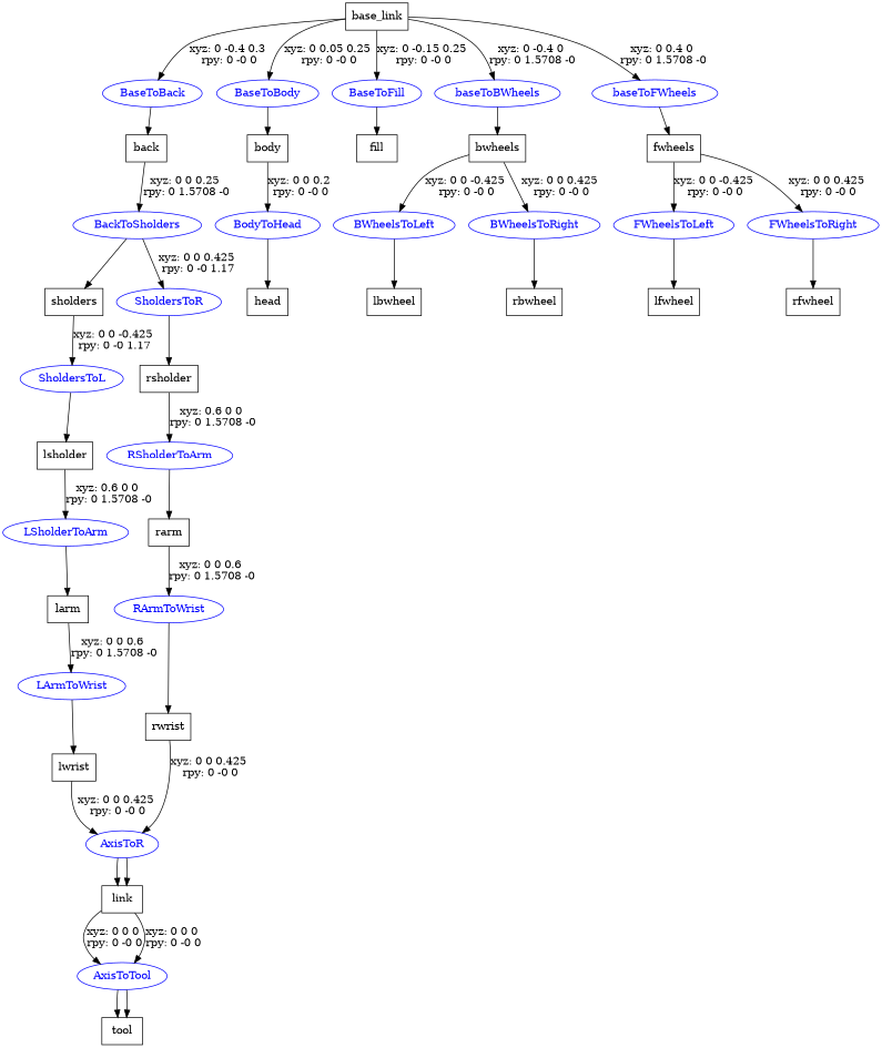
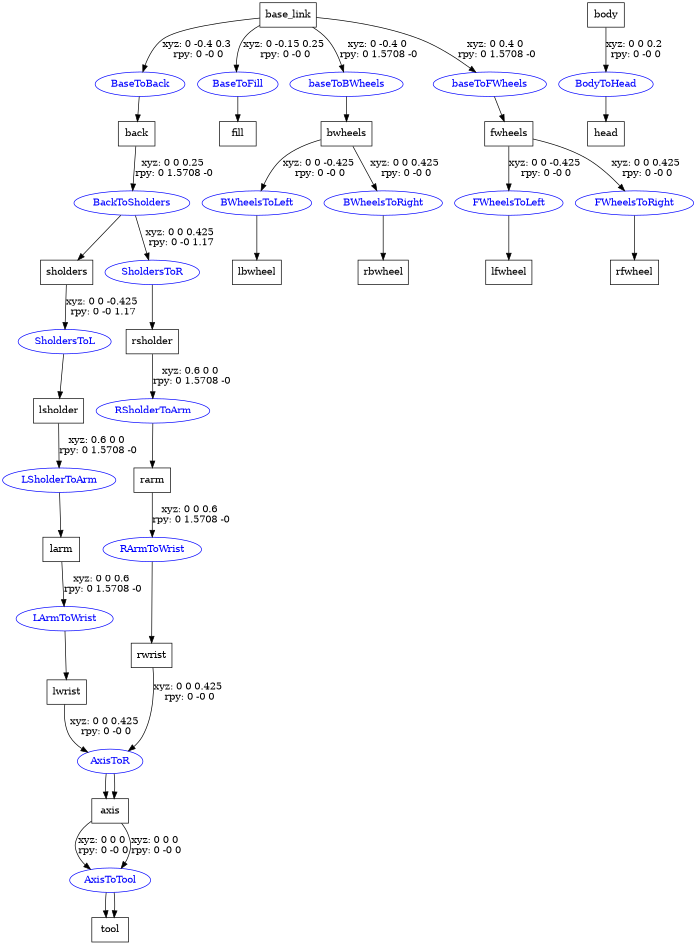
  digraph {
    node [shape=box]
    n1 [label=base_link]
    BaseToBack [color=blue fontcolor=blue shape=ellipse]
-   BaseToBody [color=blue fontcolor=blue shape=ellipse]
    BaseToFill [color=blue fontcolor=blue shape=ellipse]
    baseToBWheels [color=blue fontcolor=blue shape=ellipse]
    baseToFWheels [color=blue fontcolor=blue shape=ellipse]
    n7 [label=back]
    n8 [label=body]
    n9 [label=fill]
    n10 [label=bwheels]
    n11 [label=fwheels]
    BackToSholders [color=blue fontcolor=blue shape=ellipse]
    n13 [label=sholders]
    SholdersToR [color=blue fontcolor=blue shape=ellipse]
    SholdersToL [color=blue fontcolor=blue shape=ellipse]
    n16 [label=lsholder]
    n17 [label=rsholder]
    LSholderToArm [color=blue fontcolor=blue shape=ellipse]
    n19 [label=larm]
    LArmToWrist [color=blue fontcolor=blue shape=ellipse]
    n21 [label=lwrist]
    AxisToR [color=blue fontcolor=blue shape=ellipse]
-   n23 [label=link]
+   n23 [label=axis]
    AxisToTool [color=blue fontcolor=blue shape=ellipse]
    n25 [label=tool]
    RSholderToArm [color=blue fontcolor=blue shape=ellipse]
    n27 [label=rarm]
    RArmToWrist [color=blue fontcolor=blue shape=ellipse]
    n29 [label=rwrist]
    BodyToHead [color=blue fontcolor=blue shape=ellipse]
    n31 [label=head]
    BWheelsToLeft [color=blue fontcolor=blue shape=ellipse]
    BWheelsToRight [color=blue fontcolor=blue shape=ellipse]
    n34 [label=lbwheel]
    n35 [label=rbwheel]
    FWheelsToLeft [color=blue fontcolor=blue shape=ellipse]
    FWheelsToRight [color=blue fontcolor=blue shape=ellipse]
    n38 [label=lfwheel]
    n39 [label=rfwheel]
    n1 -> BaseToBack [label="xyz: 0 -0.4 0.3 \nrpy: 0 -0 0"]
-   n1 -> BaseToBody [label="xyz: 0 0.05 0.25 \nrpy: 0 -0 0"]
    n1 -> BaseToFill [label="xyz: 0 -0.15 0.25 \nrpy: 0 -0 0"]
    n1 -> baseToBWheels [label="xyz: 0 -0.4 0 \nrpy: 0 1.5708 -0"]
    n1 -> baseToFWheels [label="xyz: 0 0.4 0 \nrpy: 0 1.5708 -0"]
    BaseToBack -> n7
-   BaseToBody -> n8
    BaseToFill -> n9
    baseToBWheels -> n10
    baseToFWheels -> n11
    n7 -> BackToSholders [label="xyz: 0 0 0.25 \nrpy: 0 1.5708 -0"]
    n8 -> BodyToHead [label="xyz: 0 0 0.2 \nrpy: 0 -0 0"]
    n10 -> BWheelsToLeft [label="xyz: 0 0 -0.425 \nrpy: 0 -0 0"]
    n10 -> BWheelsToRight [label="xyz: 0 0 0.425 \nrpy: 0 -0 0"]
    n11 -> FWheelsToLeft [label="xyz: 0 0 -0.425 \nrpy: 0 -0 0"]
    n11 -> FWheelsToRight [label="xyz: 0 0 0.425 \nrpy: 0 -0 0"]
    BackToSholders -> n13
    BackToSholders -> SholdersToR [label="xyz: 0 0 0.425 \nrpy: 0 -0 1.17"]
    n13 -> SholdersToL [label="xyz: 0 0 -0.425 \nrpy: 0 -0 1.17"]
    SholdersToR -> n17
    SholdersToL -> n16
    n16 -> LSholderToArm [label="xyz: 0.6 0 0 \nrpy: 0 1.5708 -0"]
    n17 -> RSholderToArm [label="xyz: 0.6 0 0 \nrpy: 0 1.5708 -0"]
    LSholderToArm -> n19
    n19 -> LArmToWrist [label="xyz: 0 0 0.6 \nrpy: 0 1.5708 -0"]
    LArmToWrist -> n21
    n21 -> AxisToR [label="xyz: 0 0 0.425 \nrpy: 0 -0 0"]
    AxisToR -> n23
    AxisToR -> n23
    n23 -> AxisToTool [label="xyz: 0 0 0 \nrpy: 0 -0 0"]
    n23 -> AxisToTool [label="xyz: 0 0 0 \nrpy: 0 -0 0"]
    AxisToTool -> n25
    AxisToTool -> n25
    RSholderToArm -> n27
    n27 -> RArmToWrist [label="xyz: 0 0 0.6 \nrpy: 0 1.5708 -0"]
    RArmToWrist -> n29
    n29 -> AxisToR [label="xyz: 0 0 0.425 \nrpy: 0 -0 0"]
    BodyToHead -> n31
    BWheelsToLeft -> n34
    BWheelsToRight -> n35
    FWheelsToLeft -> n38
    FWheelsToRight -> n39
  }
